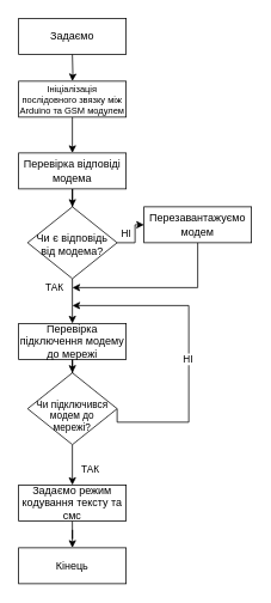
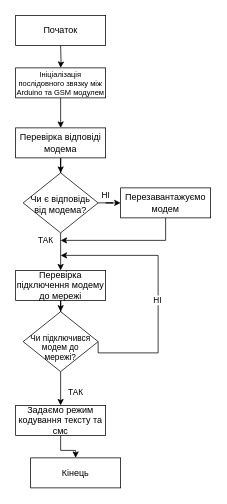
  <mxCell id="0" />
  <mxCell id="1" parent="0" />
  <mxCell id="2" value="" style="edgeStyle=orthogonalEdgeStyle;rounded=0;orthogonalLoop=1;jettySize=auto;html=1;" parent="1" source="3" target="12" edge="1"><mxGeometry relative="1" as="geometry" /></mxCell>
  <mxCell id="3" value="&lt;font style=&quot;font-size: 10px;&quot;&gt;Ініціалізація послідовного звязку між Arduino та GSM модулем&lt;/font&gt;" style="rounded=0;whiteSpace=wrap;html=1;fontSize=10;" parent="1" vertex="1"><mxGeometry x="20" y="90" width="120" height="40" as="geometry" /></mxCell>
  <mxCell id="4" value="" style="edgeStyle=orthogonalEdgeStyle;rounded=0;orthogonalLoop=1;jettySize=auto;html=1;" parent="1" target="3" edge="1"><mxGeometry relative="1" as="geometry"><mxPoint x="80" y="60" as="sourcePoint" /></mxGeometry></mxCell>
  <mxCell id="5" value="ТАК" style="edgeStyle=orthogonalEdgeStyle;rounded=0;orthogonalLoop=1;jettySize=auto;html=1;" parent="1" source="7" target="9" edge="1"><mxGeometry x="-0.6" y="-20" relative="1" as="geometry"><mxPoint as="offset" /></mxGeometry></mxCell>
  <mxCell id="6" value="НІ" style="edgeStyle=orthogonalEdgeStyle;rounded=0;orthogonalLoop=1;jettySize=auto;html=1;" edge="1" parent="1" source="7" target="20"><mxGeometry x="0.2" y="10" relative="1" as="geometry"><mxPoint as="offset" /></mxGeometry></mxCell>
  <mxCell id="7" value="Чи є відповідь від модема?" style="rhombus;whiteSpace=wrap;html=1;shadow=0;fontFamily=Helvetica;fontSize=12;align=center;strokeWidth=1;spacing=6;spacingTop=3;" parent="1" vertex="1"><mxGeometry x="30" y="230" width="100" height="80" as="geometry" /></mxCell>
  <mxCell id="8" value="" style="edgeStyle=orthogonalEdgeStyle;rounded=0;orthogonalLoop=1;jettySize=auto;html=1;" parent="1" source="9" target="15" edge="1"><mxGeometry relative="1" as="geometry" /></mxCell>
  <mxCell id="9" value="Перевірка підключення модему до мережі" style="rounded=0;whiteSpace=wrap;html=1;" parent="1" vertex="1"><mxGeometry x="20" y="360" width="120" height="40" as="geometry" /></mxCell>
- <mxCell id="10" value="&lt;span&gt;Задаємо&lt;/span&gt;" style="rounded=0;whiteSpace=wrap;html=1;" parent="1" vertex="1"><mxGeometry x="20" y="20" width="120" height="40" as="geometry" /></mxCell>
+ <mxCell id="10" value="&lt;span&gt;Початок&lt;/span&gt;" style="rounded=0;whiteSpace=wrap;html=1;" parent="1" vertex="1"><mxGeometry x="20" y="20" width="120" height="40" as="geometry" /></mxCell>
  <mxCell id="11" value="" style="edgeStyle=orthogonalEdgeStyle;rounded=0;orthogonalLoop=1;jettySize=auto;html=1;" parent="1" source="12" target="7" edge="1"><mxGeometry relative="1" as="geometry" /></mxCell>
  <mxCell id="12" value="&lt;span&gt;Перевірка відповіді модема&lt;/span&gt;" style="rounded=0;whiteSpace=wrap;html=1;" parent="1" vertex="1"><mxGeometry x="20" y="170" width="120" height="40" as="geometry" /></mxCell>
  <mxCell id="13" value="НІ" style="edgeStyle=orthogonalEdgeStyle;rounded=0;orthogonalLoop=1;jettySize=auto;html=1;exitX=1;exitY=0.5;exitDx=0;exitDy=0;" parent="1" source="15" edge="1"><mxGeometry x="-0.471" y="70" relative="1" as="geometry"><mxPoint x="80" y="340" as="targetPoint" /><Array as="points"><mxPoint x="210" y="470" /><mxPoint x="210" y="340" /></Array><mxPoint as="offset" /></mxGeometry></mxCell>
  <mxCell id="14" value="ТАК" style="edgeStyle=orthogonalEdgeStyle;rounded=0;orthogonalLoop=1;jettySize=auto;html=1;" parent="1" source="15" target="17" edge="1"><mxGeometry x="0.2" y="20" relative="1" as="geometry"><mxPoint as="offset" /></mxGeometry></mxCell>
  <mxCell id="15" value="Чи підключився модем до мережі?" style="rhombus;whiteSpace=wrap;html=1;shadow=0;fontFamily=Helvetica;fontSize=11;align=center;strokeWidth=1;spacing=6;spacingTop=15;verticalAlign=middle;" parent="1" vertex="1"><mxGeometry x="30" y="415" width="100" height="80" as="geometry" /></mxCell>
  <mxCell id="16" value="" style="edgeStyle=orthogonalEdgeStyle;rounded=0;orthogonalLoop=1;jettySize=auto;html=1;" parent="1" source="17" target="18" edge="1"><mxGeometry relative="1" as="geometry" /></mxCell>
  <mxCell id="17" value="&lt;span&gt;Задаємо р&lt;/span&gt;ежим кодування тексту та смс" style="rounded=0;whiteSpace=wrap;html=1;" parent="1" vertex="1"><mxGeometry x="20" y="540" width="120" height="40" as="geometry" /></mxCell>
- <mxCell id="18" value="Кінець" style="rounded=0;whiteSpace=wrap;html=1;" parent="1" vertex="1"><mxGeometry x="20" y="610" width="120" height="40" as="geometry" /></mxCell>
+ <mxCell id="18" value="Кінець" style="rounded=0;whiteSpace=wrap;html=1;" parent="1" vertex="1"><mxGeometry x="40" y="610" width="120" height="40" as="geometry" /></mxCell>
  <mxCell id="19" value="" style="edgeStyle=orthogonalEdgeStyle;rounded=0;orthogonalLoop=1;jettySize=auto;html=1;" edge="1" parent="1" source="20"><mxGeometry relative="1" as="geometry"><mxPoint x="80" y="320" as="targetPoint" /><Array as="points"><mxPoint x="220" y="320" /></Array></mxGeometry></mxCell>
- <mxCell id="20" value="&lt;span&gt;Перезавантажуємо модем&lt;/span&gt;" style="rounded=0;whiteSpace=wrap;html=1;" parent="1" vertex="1"><mxGeometry x="160" y="230" width="120" height="40" as="geometry" /></mxCell>
+ <mxCell id="20" value="&lt;span&gt;Перезавантажуємо модем&lt;/span&gt;" style="rounded=0;whiteSpace=wrap;html=1;" parent="1" vertex="1"><mxGeometry x="160" y="250" width="120" height="40" as="geometry" /></mxCell>
